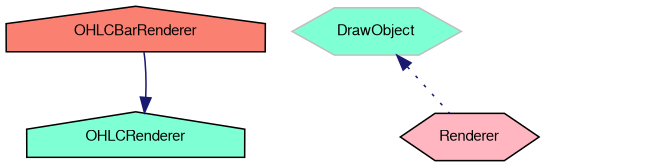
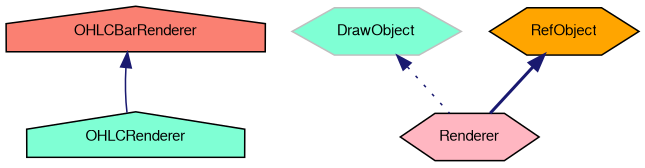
  digraph {
    node [color=black fillcolor=aquamarine fontname=FreeSans fontsize=10 shape=hexagon style=filled]
    edge [color=midnightblue dir=back fontname=FreeSans fontsize=10 labelfontname=FreeSans labelfontsize=10]
    n1 [fillcolor=salmon fontcolor=black height=0.2 label=OHLCBarRenderer shape=house width=0.4]
    n2 [height=0.2 label=OHLCRenderer shape=house width=0.4]
    n3 [fillcolor=lightpink height=0.2 label=Renderer width=0.4]
    n4 [color=grey75 height=0.2 label=DrawObject width=0.4]
-   n2 -> n1 [style=solid]
+   n5 [fillcolor=orange height=0.2 label=RefObject width=0.4]
+   n1 -> n2 [style=solid]
    n4 -> n3 [style=dotted]
+   n5 -> n3 [style=bold]
  }
